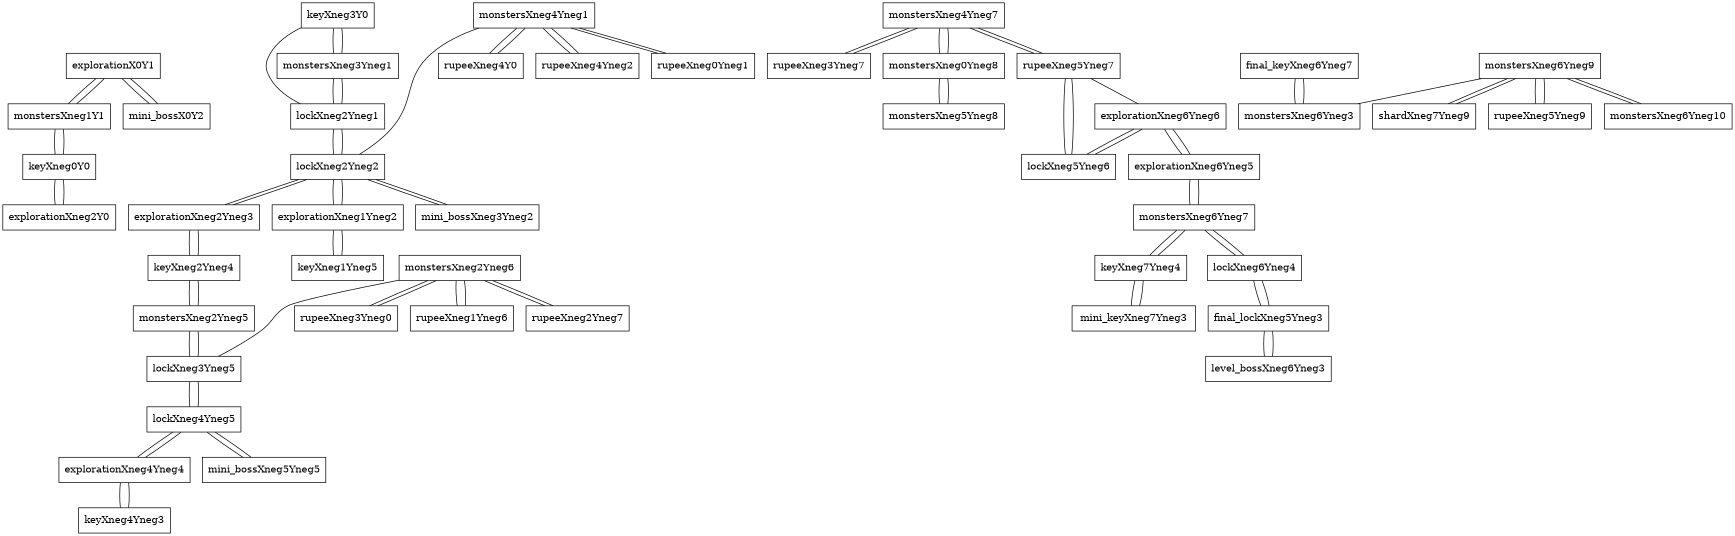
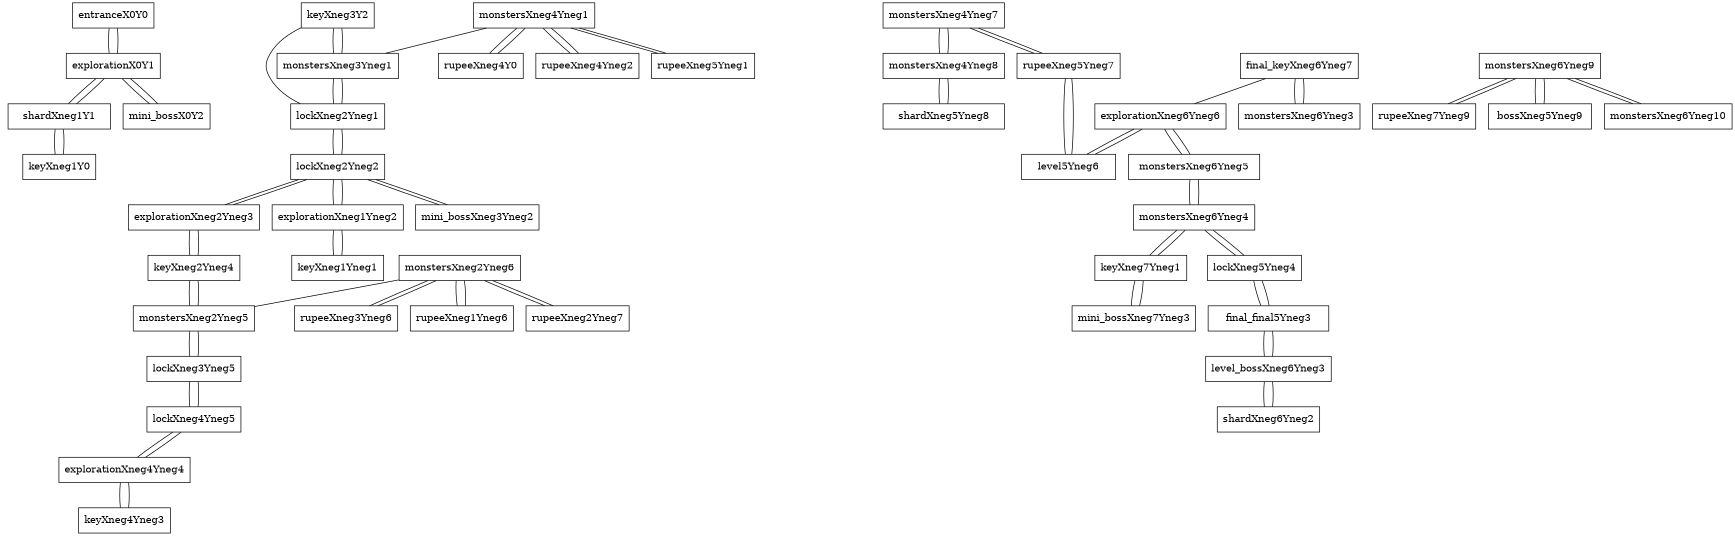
  graph {
    node [shape=box]
+   entranceX0Y0
    explorationX0Y1
-   monstersXneg1Y1
+   monstersXneg1Y1 [label=shardXneg1Y1]
    mini_bossX0Y2
-   keyXneg1Y0 [label=keyXneg0Y0]
-   explorationXneg2Y0
-   keyXneg3Y0
+   keyXneg1Y0
+   keyXneg3Y0 [label=keyXneg3Y2]
    monstersXneg3Yneg1
    lockXneg2Yneg1
    lockXneg2Yneg2
    monstersXneg4Yneg1
    rupeeXneg4Y0
    rupeeXneg4Yneg2
-   rupeeXneg5Yneg1 [label=rupeeXneg0Yneg1]
+   rupeeXneg5Yneg1
    explorationXneg2Yneg3
    explorationXneg1Yneg2
    mini_bossXneg3Yneg2
    keyXneg2Yneg4
-   keyXneg1Yneg1 [label=keyXneg1Yneg5]
+   keyXneg1Yneg1
    monstersXneg2Yneg5
    lockXneg3Yneg5
    lockXneg4Yneg5
    monstersXneg2Yneg6
-   rupeeXneg3Yneg6 [label=rupeeXneg3Yneg0]
+   rupeeXneg3Yneg6
    rupeeXneg1Yneg6
    rupeeXneg2Yneg7
    explorationXneg4Yneg4
-   mini_bossXneg5Yneg5
    keyXneg4Yneg3
    monstersXneg4Yneg7
-   rupeeXneg3Yneg7
-   monstersXneg4Yneg8 [label=monstersXneg0Yneg8]
+   monstersXneg4Yneg8
    rupeeXneg5Yneg7
-   monstersXneg5Yneg8
-   lockXneg5Yneg6
+   monstersXneg5Yneg8 [label=shardXneg5Yneg8]
+   lockXneg5Yneg6 [label=level5Yneg6]
    explorationXneg6Yneg6
-   explorationXneg6Yneg5
-   monstersXneg6Yneg4 [label=monstersXneg6Yneg7]
+   explorationXneg6Yneg5 [label=monstersXneg6Yneg5]
+   monstersXneg6Yneg4
    final_keyXneg6Yneg7
    n40 [label=monstersXneg6Yneg3]
-   keyXneg7Yneg4
-   lockXneg5Yneg4 [label=lockXneg6Yneg4]
-   mini_bossXneg7Yneg3 [label=mini_keyXneg7Yneg3]
-   final_lockXneg5Yneg3
+   keyXneg7Yneg4 [label=keyXneg7Yneg1]
+   lockXneg5Yneg4
+   mini_bossXneg7Yneg3
+   final_lockXneg5Yneg3 [label=final_final5Yneg3]
    monstersXneg6Yneg9
-   rupeeXneg7Yneg9 [label=shardXneg7Yneg9]
-   rupeeXneg5Yneg9
+   rupeeXneg7Yneg9
+   rupeeXneg5Yneg9 [label=bossXneg5Yneg9]
    n48 [label=monstersXneg6Yneg10]
    level_bossXneg6Yneg3
+   shardXneg6Yneg2
+   entranceX0Y0 -- explorationX0Y1
+   explorationX0Y1 -- entranceX0Y0
    explorationX0Y1 -- monstersXneg1Y1
    explorationX0Y1 -- mini_bossX0Y2
    monstersXneg1Y1 -- explorationX0Y1
    monstersXneg1Y1 -- keyXneg1Y0
    mini_bossX0Y2 -- explorationX0Y1
    keyXneg1Y0 -- monstersXneg1Y1
-   keyXneg1Y0 -- explorationXneg2Y0
-   explorationXneg2Y0 -- keyXneg1Y0
    keyXneg3Y0 -- monstersXneg3Yneg1
    keyXneg3Y0 -- lockXneg2Yneg1
    monstersXneg3Yneg1 -- keyXneg3Y0
    monstersXneg3Yneg1 -- lockXneg2Yneg1
    lockXneg2Yneg1 -- monstersXneg3Yneg1
    lockXneg2Yneg1 -- lockXneg2Yneg2
    lockXneg2Yneg2 -- lockXneg2Yneg1
    lockXneg2Yneg2 -- explorationXneg2Yneg3
    lockXneg2Yneg2 -- explorationXneg1Yneg2
    lockXneg2Yneg2 -- mini_bossXneg3Yneg2
-   monstersXneg4Yneg1 -- lockXneg2Yneg2
+   monstersXneg4Yneg1 -- monstersXneg3Yneg1
    monstersXneg4Yneg1 -- rupeeXneg4Y0
    monstersXneg4Yneg1 -- rupeeXneg4Yneg2
    monstersXneg4Yneg1 -- rupeeXneg5Yneg1
    rupeeXneg4Y0 -- monstersXneg4Yneg1
    rupeeXneg4Yneg2 -- monstersXneg4Yneg1
    rupeeXneg5Yneg1 -- monstersXneg4Yneg1
    explorationXneg2Yneg3 -- lockXneg2Yneg2
    explorationXneg2Yneg3 -- keyXneg2Yneg4
    explorationXneg1Yneg2 -- lockXneg2Yneg2
    explorationXneg1Yneg2 -- keyXneg1Yneg1
    mini_bossXneg3Yneg2 -- lockXneg2Yneg2
    keyXneg2Yneg4 -- explorationXneg2Yneg3
    keyXneg2Yneg4 -- monstersXneg2Yneg5
    keyXneg1Yneg1 -- explorationXneg1Yneg2
    monstersXneg2Yneg5 -- keyXneg2Yneg4
    monstersXneg2Yneg5 -- lockXneg3Yneg5
    lockXneg3Yneg5 -- monstersXneg2Yneg5
    lockXneg3Yneg5 -- lockXneg4Yneg5
    lockXneg4Yneg5 -- lockXneg3Yneg5
    lockXneg4Yneg5 -- explorationXneg4Yneg4
-   lockXneg4Yneg5 -- mini_bossXneg5Yneg5
-   monstersXneg2Yneg6 -- lockXneg3Yneg5
+   monstersXneg2Yneg6 -- monstersXneg2Yneg5
    monstersXneg2Yneg6 -- rupeeXneg3Yneg6
    monstersXneg2Yneg6 -- rupeeXneg1Yneg6
    monstersXneg2Yneg6 -- rupeeXneg2Yneg7
    rupeeXneg3Yneg6 -- monstersXneg2Yneg6
    rupeeXneg1Yneg6 -- monstersXneg2Yneg6
    rupeeXneg2Yneg7 -- monstersXneg2Yneg6
    explorationXneg4Yneg4 -- lockXneg4Yneg5
    explorationXneg4Yneg4 -- keyXneg4Yneg3
-   mini_bossXneg5Yneg5 -- lockXneg4Yneg5
    keyXneg4Yneg3 -- explorationXneg4Yneg4
-   monstersXneg4Yneg7 -- rupeeXneg3Yneg7
    monstersXneg4Yneg7 -- monstersXneg4Yneg8
    monstersXneg4Yneg7 -- rupeeXneg5Yneg7
-   rupeeXneg3Yneg7 -- monstersXneg4Yneg7
    monstersXneg4Yneg8 -- monstersXneg4Yneg7
    monstersXneg4Yneg8 -- monstersXneg5Yneg8
    rupeeXneg5Yneg7 -- monstersXneg4Yneg7
    rupeeXneg5Yneg7 -- lockXneg5Yneg6
    monstersXneg5Yneg8 -- monstersXneg4Yneg8
    lockXneg5Yneg6 -- rupeeXneg5Yneg7
    lockXneg5Yneg6 -- explorationXneg6Yneg6
    explorationXneg6Yneg6 -- lockXneg5Yneg6
    explorationXneg6Yneg6 -- explorationXneg6Yneg5
    explorationXneg6Yneg5 -- explorationXneg6Yneg6
    explorationXneg6Yneg5 -- monstersXneg6Yneg4
    monstersXneg6Yneg4 -- explorationXneg6Yneg5
    monstersXneg6Yneg4 -- keyXneg7Yneg4
    monstersXneg6Yneg4 -- lockXneg5Yneg4
-   rupeeXneg5Yneg7 -- explorationXneg6Yneg6
+   final_keyXneg6Yneg7 -- explorationXneg6Yneg6
    final_keyXneg6Yneg7 -- n40
    n40 -- final_keyXneg6Yneg7
    keyXneg7Yneg4 -- monstersXneg6Yneg4
    keyXneg7Yneg4 -- mini_bossXneg7Yneg3
    lockXneg5Yneg4 -- monstersXneg6Yneg4
    lockXneg5Yneg4 -- final_lockXneg5Yneg3
    mini_bossXneg7Yneg3 -- keyXneg7Yneg4
    final_lockXneg5Yneg3 -- lockXneg5Yneg4
    final_lockXneg5Yneg3 -- level_bossXneg6Yneg3
-   monstersXneg6Yneg9 -- n40
    monstersXneg6Yneg9 -- rupeeXneg7Yneg9
    monstersXneg6Yneg9 -- rupeeXneg5Yneg9
    monstersXneg6Yneg9 -- n48
    rupeeXneg7Yneg9 -- monstersXneg6Yneg9
    rupeeXneg5Yneg9 -- monstersXneg6Yneg9
    n48 -- monstersXneg6Yneg9
    level_bossXneg6Yneg3 -- final_lockXneg5Yneg3
+   level_bossXneg6Yneg3 -- shardXneg6Yneg2
+   shardXneg6Yneg2 -- level_bossXneg6Yneg3
  }
